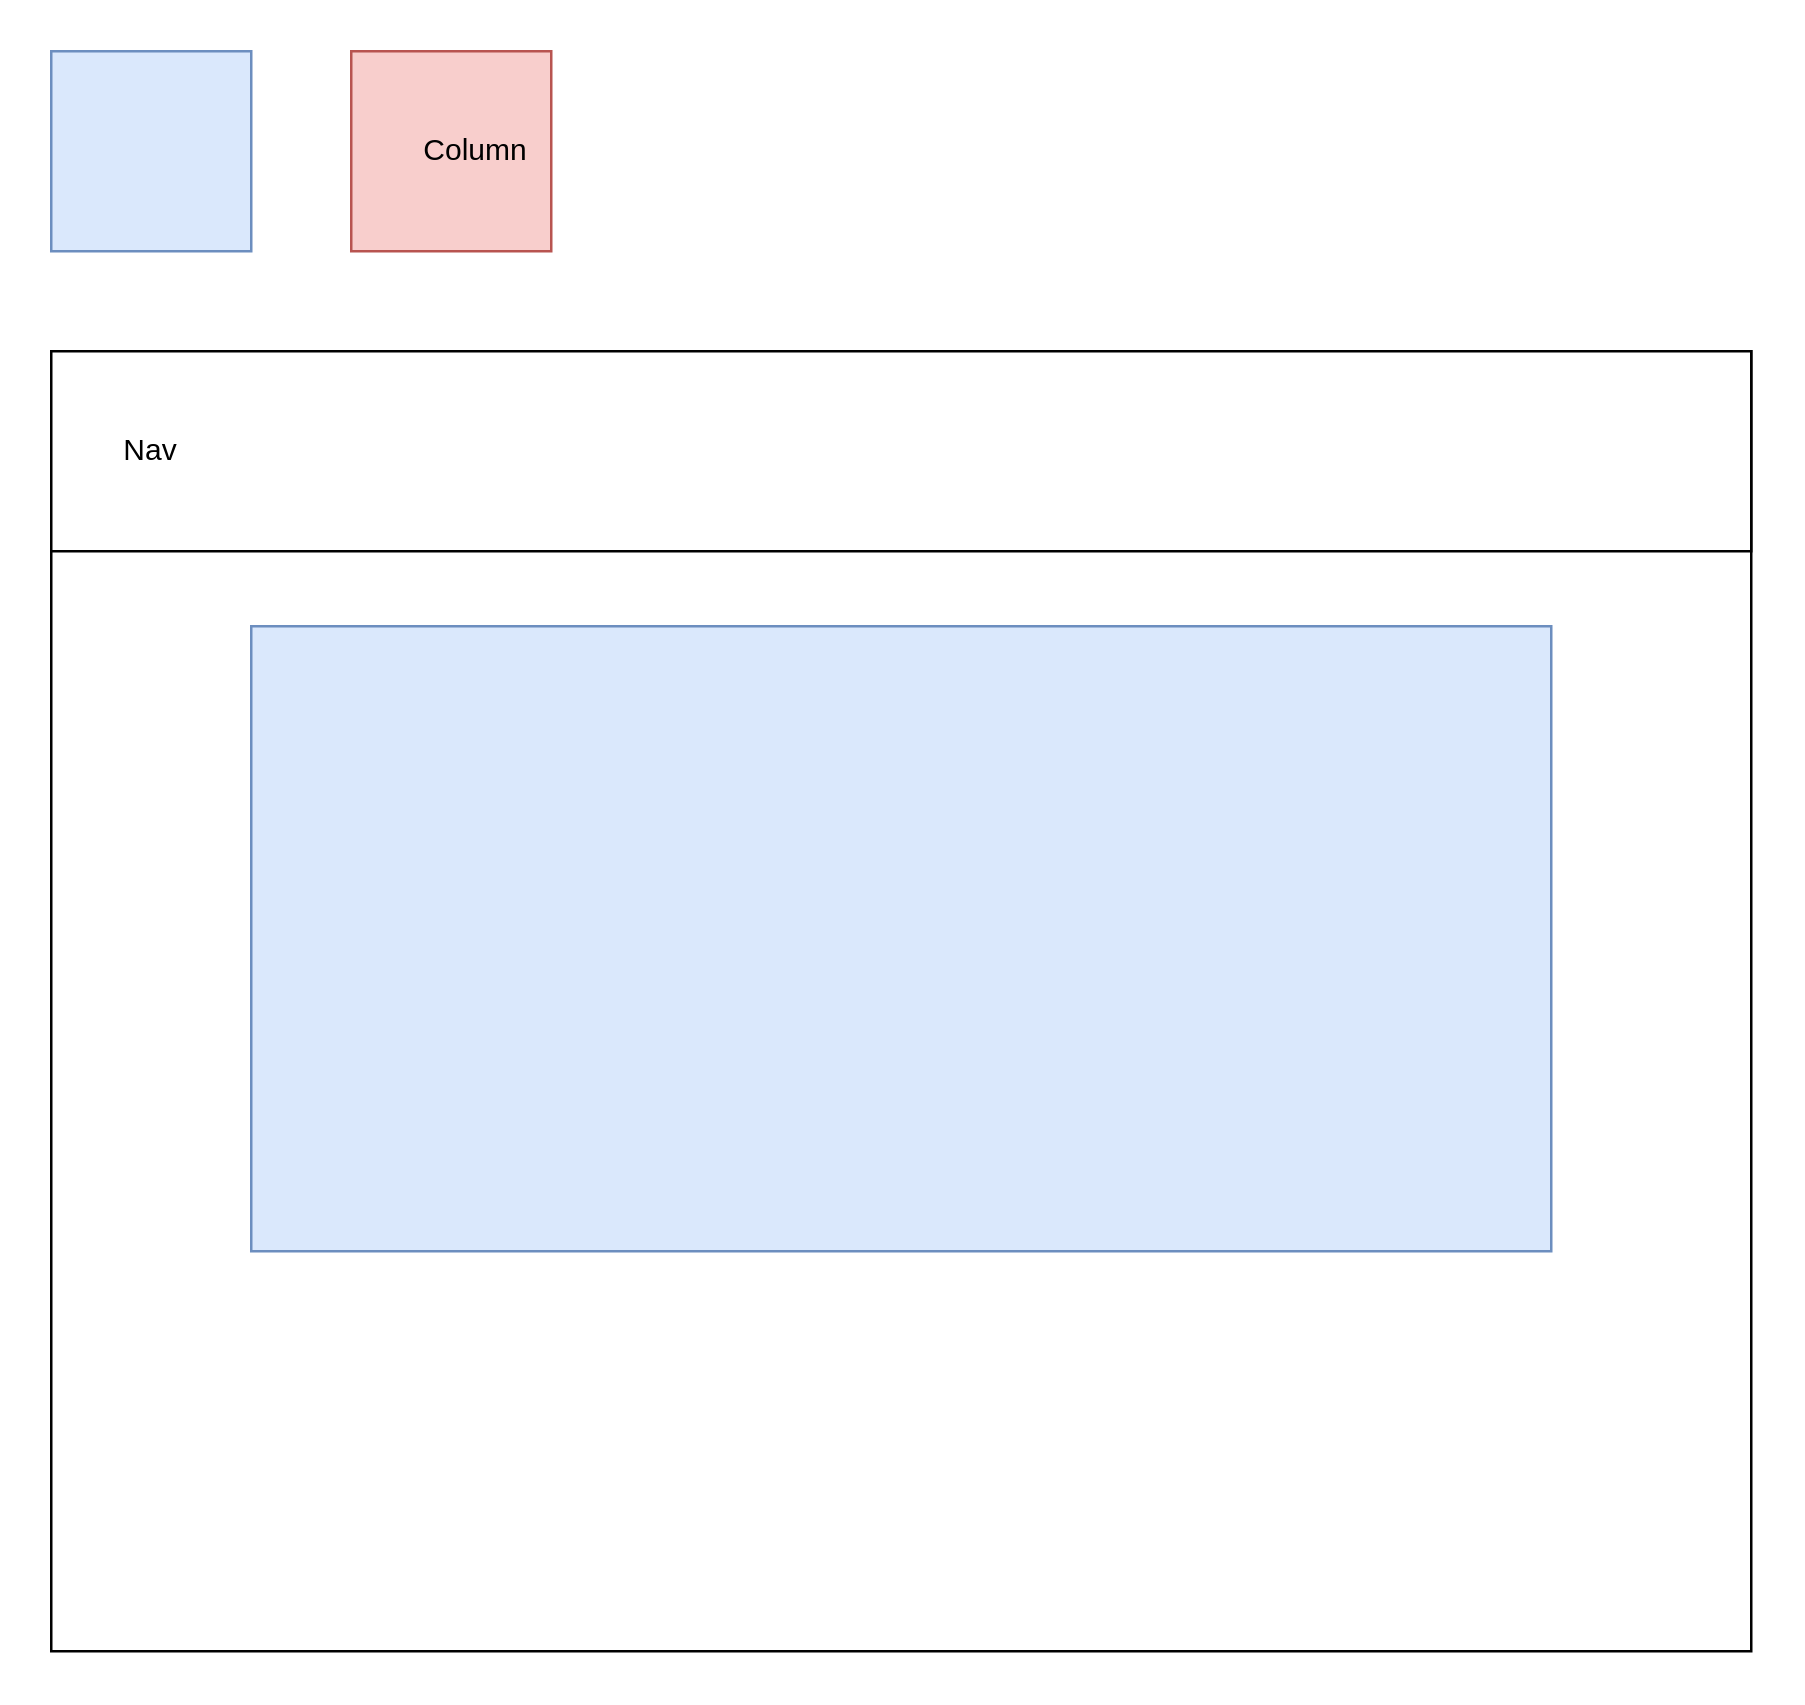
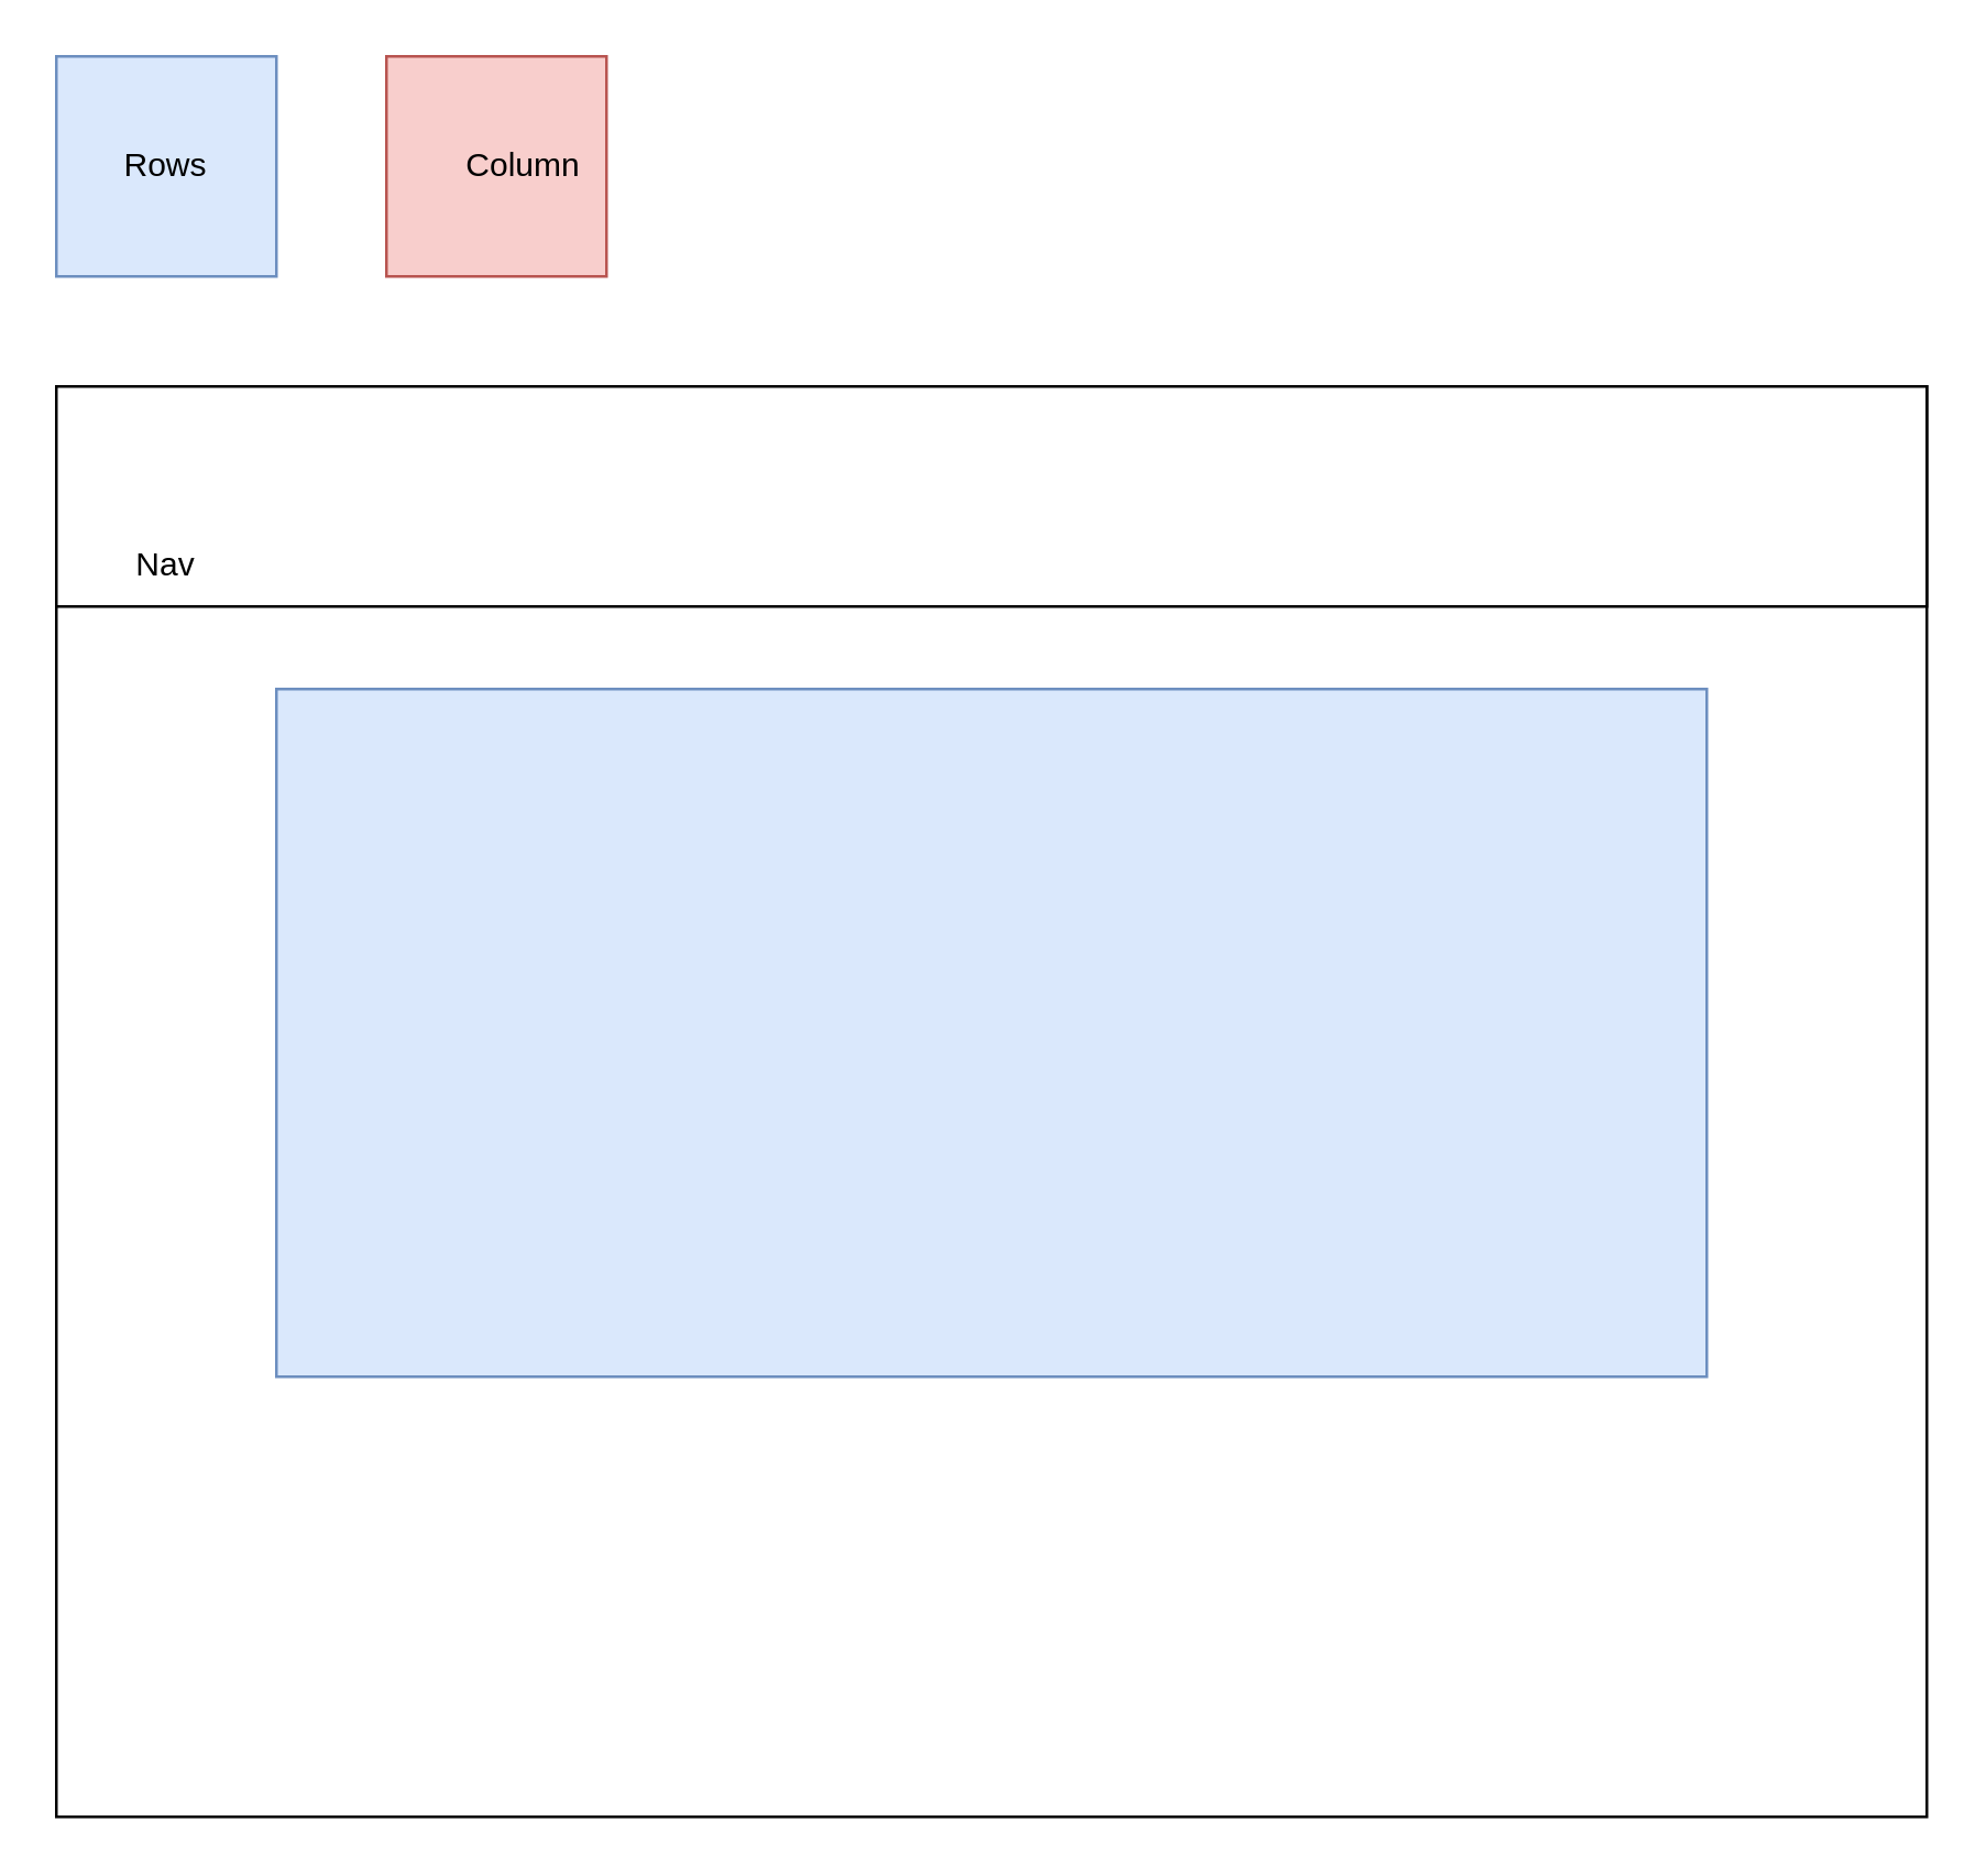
  <mxCell id="0" />
  <mxCell id="1" parent="0" />
  <mxCell id="2" value="" style="rounded=0;whiteSpace=wrap;html=1;" vertex="1" parent="1"><mxGeometry x="20" y="140" width="680" height="520" as="geometry" /></mxCell>
  <mxCell id="3" value="" style="rounded=0;whiteSpace=wrap;html=1;" vertex="1" parent="1"><mxGeometry x="20" y="140" width="680" height="80" as="geometry" /></mxCell>
- <mxCell id="4" value="Nav" style="text;html=1;strokeColor=none;fillColor=none;align=center;verticalAlign=middle;whiteSpace=wrap;rounded=0;" vertex="1" parent="1"><mxGeometry x="40" y="170" width="40" height="20" as="geometry" /></mxCell>
+ <mxCell id="4" value="Nav" style="text;html=1;strokeColor=none;fillColor=none;align=center;verticalAlign=middle;whiteSpace=wrap;rounded=0;" vertex="1" parent="1"><mxGeometry x="40" y="195" width="40" height="20" as="geometry" /></mxCell>
  <mxCell id="5" value="" style="rounded=0;whiteSpace=wrap;html=1;fillColor=#dae8fc;strokeColor=#6c8ebf;" vertex="1" parent="1"><mxGeometry x="100" y="250" width="520" height="250" as="geometry" /></mxCell>
  <mxCell id="6" value="" style="whiteSpace=wrap;html=1;aspect=fixed;fillColor=#dae8fc;strokeColor=#6c8ebf;" vertex="1" parent="1"><mxGeometry x="20" y="20" width="80" height="80" as="geometry" /></mxCell>
+ <mxCell id="7" value="Rows" style="text;html=1;strokeColor=none;fillColor=none;align=center;verticalAlign=middle;whiteSpace=wrap;rounded=0;" vertex="1" parent="1"><mxGeometry x="40" y="50" width="40" height="20" as="geometry" /></mxCell>
  <mxCell id="8" value="" style="whiteSpace=wrap;html=1;aspect=fixed;fillColor=#f8cecc;strokeColor=#b85450;" vertex="1" parent="1"><mxGeometry x="140" y="20" width="80" height="80" as="geometry" /></mxCell>
  <mxCell id="9" value="Column" style="text;html=1;strokeColor=none;fillColor=none;align=center;verticalAlign=middle;whiteSpace=wrap;rounded=0;" vertex="1" parent="1"><mxGeometry x="170" y="50" width="40" height="20" as="geometry" /></mxCell>
